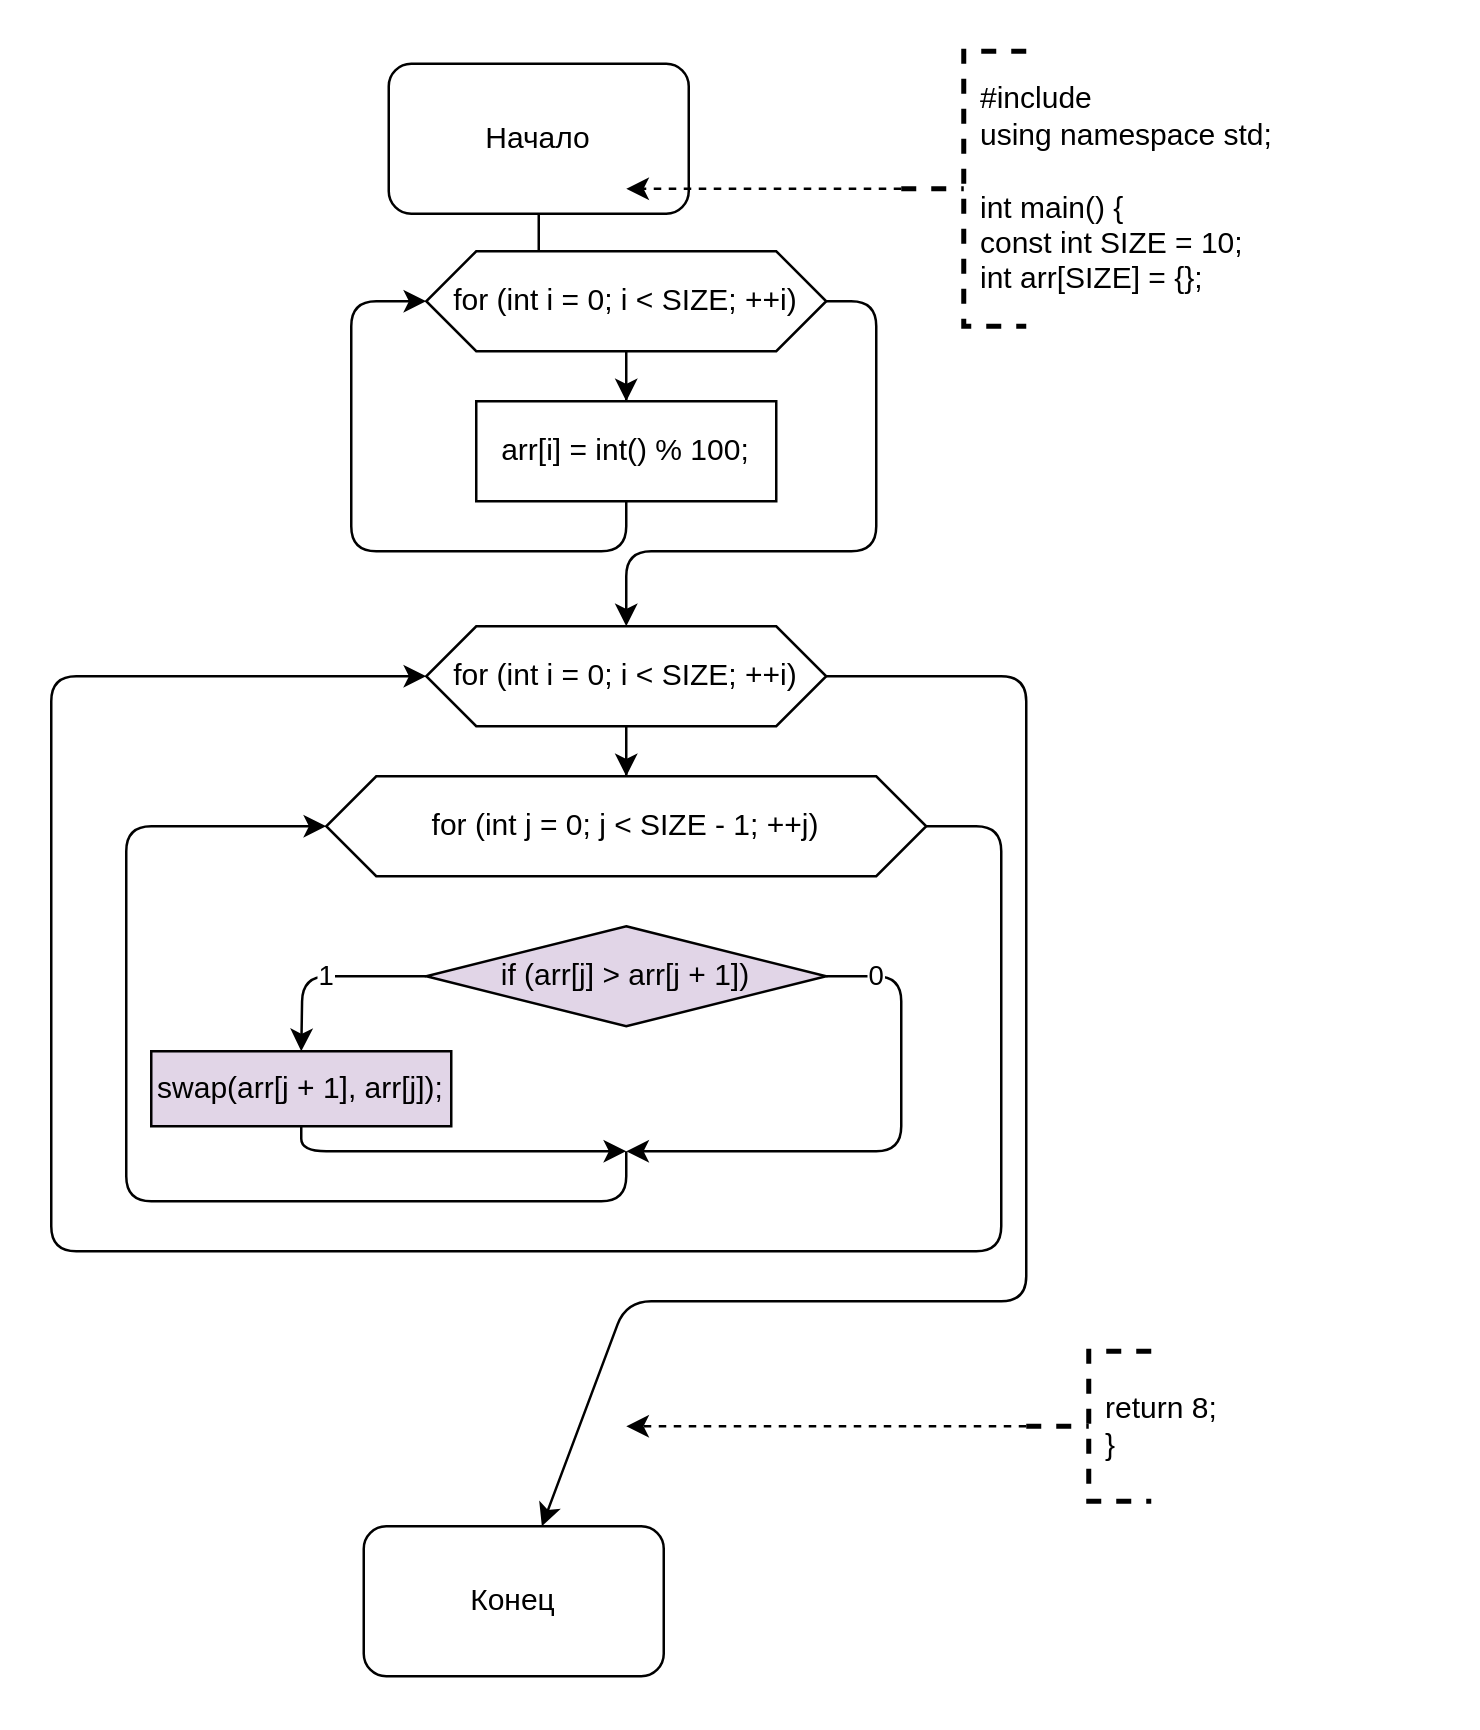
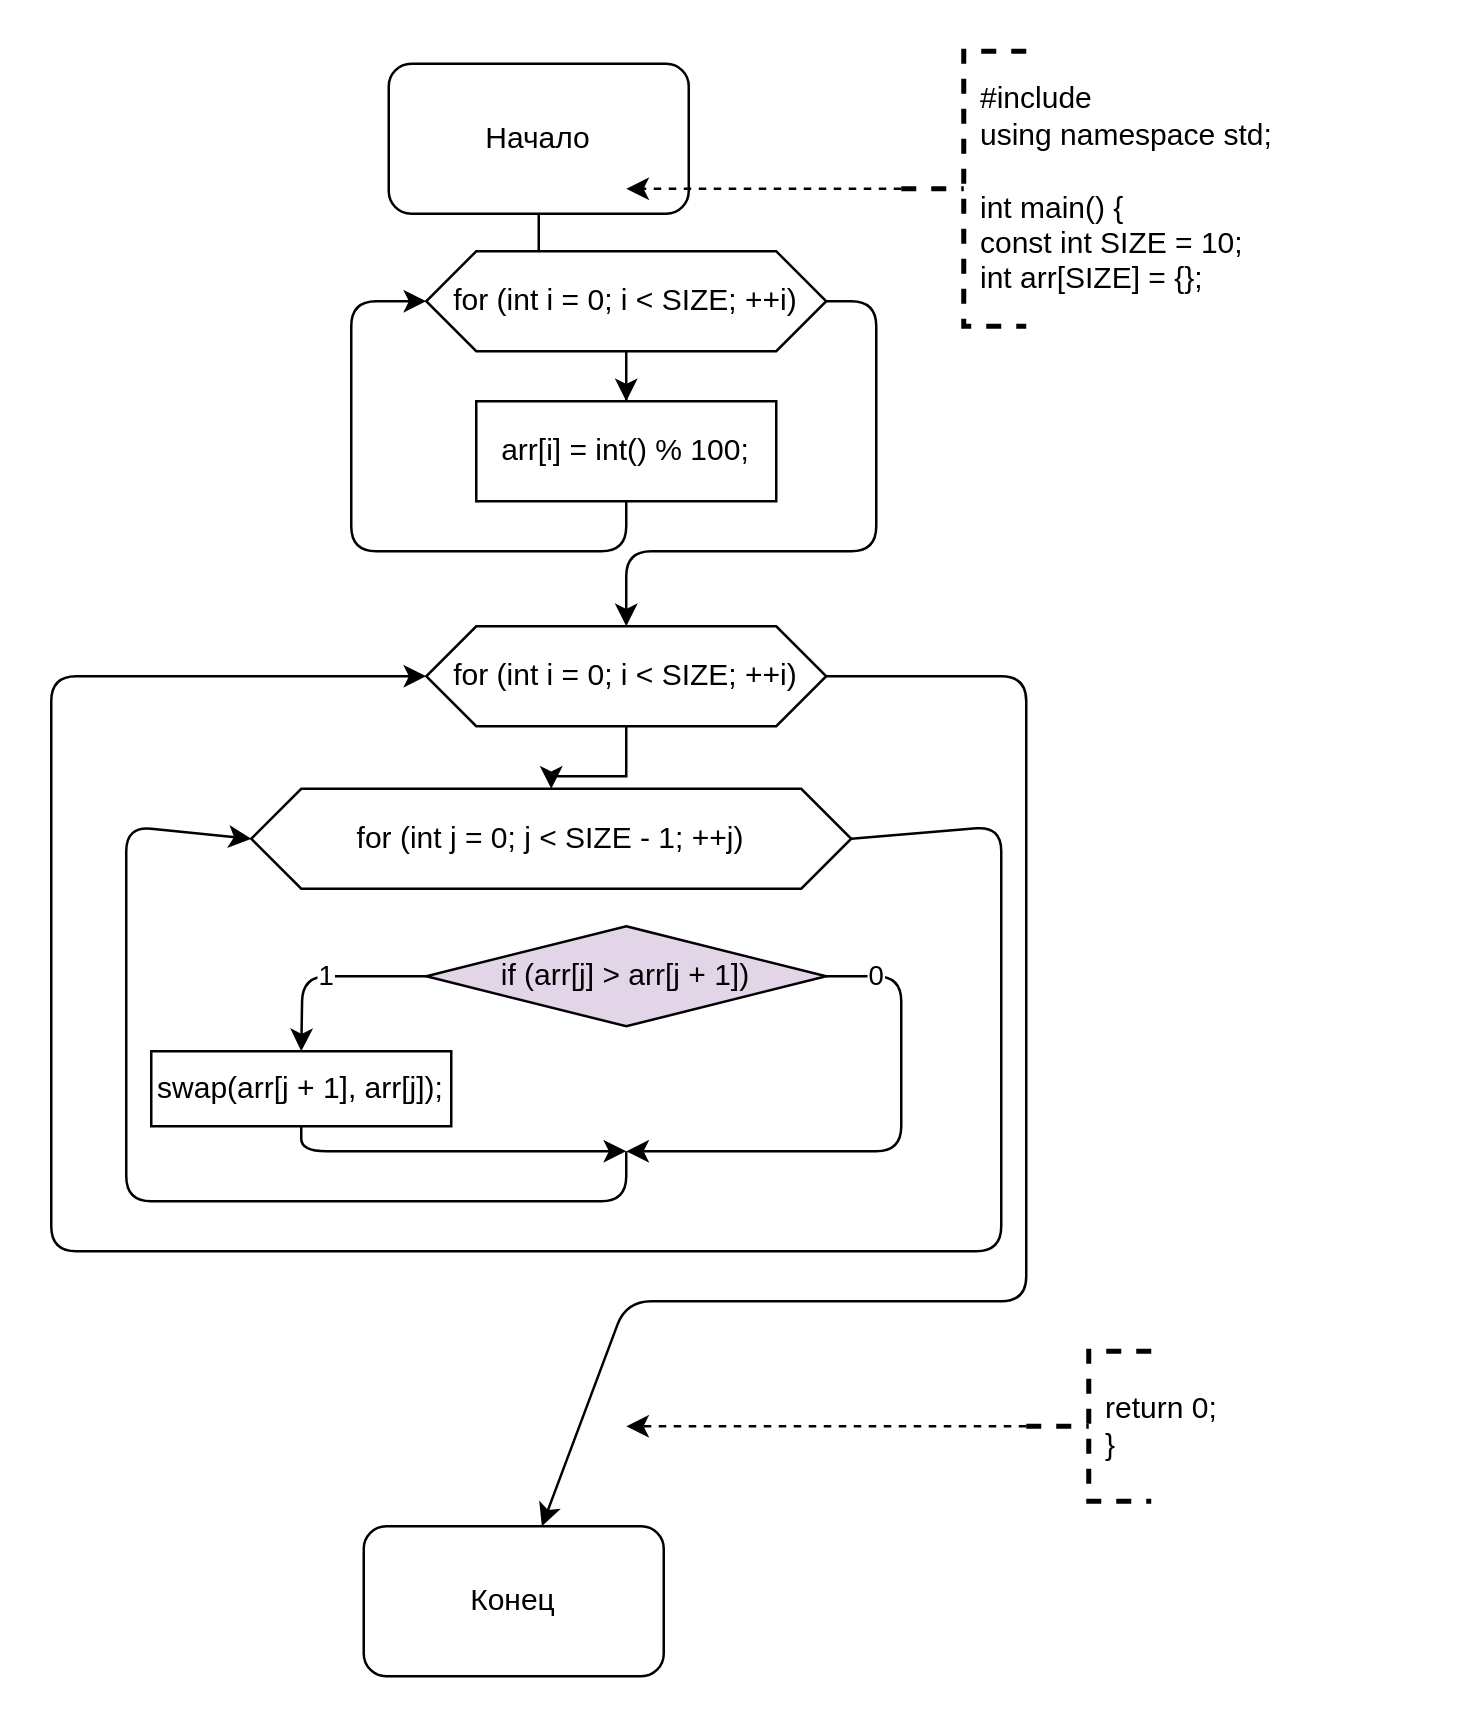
  <mxCell id="0" />
  <mxCell id="1" parent="0" />
  <mxCell id="2" style="edgeStyle=orthogonalEdgeStyle;rounded=0;orthogonalLoop=1;jettySize=auto;html=1;entryX=0.5;entryY=0;entryDx=0;entryDy=0;" edge="1" parent="1" source="3" target="5"><mxGeometry relative="1" as="geometry" /></mxCell>
  <mxCell id="3" value="Начало" style="rounded=1;whiteSpace=wrap;html=1;" vertex="1" parent="1"><mxGeometry x="155" y="25" width="120" height="60" as="geometry" /></mxCell>
  <mxCell id="4" style="edgeStyle=orthogonalEdgeStyle;rounded=0;orthogonalLoop=1;jettySize=auto;html=1;" edge="1" parent="1" source="5" target="6"><mxGeometry relative="1" as="geometry" /></mxCell>
  <mxCell id="5" value="for (int i = 0; i &amp;lt; SIZE; ++i)" style="shape=hexagon;perimeter=hexagonPerimeter2;whiteSpace=wrap;html=1;fixedSize=1;" vertex="1" parent="1"><mxGeometry x="170" y="100" width="160" height="40" as="geometry" /></mxCell>
  <mxCell id="6" value="arr[i] = int() % 100;" style="rounded=0;whiteSpace=wrap;html=1;" vertex="1" parent="1"><mxGeometry x="190" y="160" width="120" height="40" as="geometry" /></mxCell>
  <mxCell id="7" value="" style="endArrow=classic;html=1;exitX=0.5;exitY=1;exitDx=0;exitDy=0;entryX=0;entryY=0.5;entryDx=0;entryDy=0;" edge="1" parent="1" source="6" target="5"><mxGeometry width="50" height="50" relative="1" as="geometry"><mxPoint x="240" y="310" as="sourcePoint" /><mxPoint x="290" y="260" as="targetPoint" /><Array as="points"><mxPoint x="250" y="220" /><mxPoint x="140" y="220" /><mxPoint x="140" y="120" /></Array></mxGeometry></mxCell>
  <mxCell id="8" value="" style="endArrow=classic;html=1;exitX=1;exitY=0.5;exitDx=0;exitDy=0;" edge="1" parent="1" source="5"><mxGeometry width="50" height="50" relative="1" as="geometry"><mxPoint x="240" y="310" as="sourcePoint" /><mxPoint x="250" y="250" as="targetPoint" /><Array as="points"><mxPoint x="350" y="120" /><mxPoint x="350" y="220" /><mxPoint x="250" y="220" /></Array></mxGeometry></mxCell>
  <mxCell id="9" style="edgeStyle=orthogonalEdgeStyle;rounded=0;orthogonalLoop=1;jettySize=auto;html=1;" edge="1" parent="1" source="10" target="11"><mxGeometry relative="1" as="geometry" /></mxCell>
  <mxCell id="10" value="for (int i = 0; i &amp;lt; SIZE; ++i)" style="shape=hexagon;perimeter=hexagonPerimeter2;whiteSpace=wrap;html=1;fixedSize=1;" vertex="1" parent="1"><mxGeometry x="170" y="250" width="160" height="40" as="geometry" /></mxCell>
- <mxCell id="11" value="for (int j = 0; j &amp;lt; SIZE - 1; ++j)" style="shape=hexagon;perimeter=hexagonPerimeter2;whiteSpace=wrap;html=1;fixedSize=1;" vertex="1" parent="1"><mxGeometry x="130" y="310" width="240" height="40" as="geometry" /></mxCell>
- <mxCell id="12" value="swap(arr[j + 1], arr[j]);" style="rounded=0;whiteSpace=wrap;html=1;fillColor=#e1d5e7;" vertex="1" parent="1"><mxGeometry x="60" y="420" width="120" height="30" as="geometry" /></mxCell>
+ <mxCell id="11" value="for (int j = 0; j &amp;lt; SIZE - 1; ++j)" style="shape=hexagon;perimeter=hexagonPerimeter2;whiteSpace=wrap;html=1;fixedSize=1;" vertex="1" parent="1"><mxGeometry x="100" y="315" width="240" height="40" as="geometry" /></mxCell>
+ <mxCell id="12" value="swap(arr[j + 1], arr[j]);" style="rounded=0;whiteSpace=wrap;html=1;" vertex="1" parent="1"><mxGeometry x="60" y="420" width="120" height="30" as="geometry" /></mxCell>
  <mxCell id="13" value="" style="endArrow=classic;html=1;exitX=1;exitY=0.5;exitDx=0;exitDy=0;entryX=0;entryY=0.5;entryDx=0;entryDy=0;" edge="1" parent="1" source="11" target="10"><mxGeometry width="50" height="50" relative="1" as="geometry"><mxPoint x="240" y="500" as="sourcePoint" /><mxPoint x="290" y="450" as="targetPoint" /><Array as="points"><mxPoint x="400" y="330" /><mxPoint x="400" y="450" /><mxPoint x="400" y="500" /><mxPoint x="20" y="500" /><mxPoint x="20" y="270" /></Array></mxGeometry></mxCell>
  <mxCell id="14" value="" style="endArrow=classic;html=1;exitX=1;exitY=0.5;exitDx=0;exitDy=0;" edge="1" parent="1" source="10" target="15"><mxGeometry width="50" height="50" relative="1" as="geometry"><mxPoint x="240" y="500" as="sourcePoint" /><mxPoint x="250" y="510" as="targetPoint" /><Array as="points"><mxPoint x="410" y="270" /><mxPoint x="410" y="460" /><mxPoint x="410" y="520" /><mxPoint x="250" y="520" /></Array></mxGeometry></mxCell>
  <mxCell id="15" value="Конец" style="rounded=1;whiteSpace=wrap;html=1;" vertex="1" parent="1"><mxGeometry x="145" y="610" width="120" height="60" as="geometry" /></mxCell>
  <mxCell id="16" style="edgeStyle=orthogonalEdgeStyle;rounded=0;orthogonalLoop=1;jettySize=auto;html=1;dashed=1;" edge="1" parent="1" source="17"><mxGeometry relative="1" as="geometry"><mxPoint x="250" y="75" as="targetPoint" /></mxGeometry></mxCell>
  <mxCell id="17" value="" style="strokeWidth=2;html=1;shape=mxgraph.flowchart.annotation_2;align=left;labelPosition=right;pointerEvents=1;dashed=1;" vertex="1" parent="1"><mxGeometry x="360" y="20" width="50" height="110" as="geometry" /></mxCell>
  <mxCell id="18" value="#include&amp;nbsp;&lt;br&gt;using namespace std;&lt;br&gt;&lt;br&gt;int main() {&lt;br&gt;const int SIZE = 10;&lt;br&gt;int arr[SIZE] = {};" style="text;html=1;strokeColor=none;fillColor=none;align=left;verticalAlign=middle;whiteSpace=wrap;rounded=0;dashed=1;" vertex="1" parent="1"><mxGeometry x="390" y="20" width="180" height="110" as="geometry" /></mxCell>
  <mxCell id="19" style="edgeStyle=orthogonalEdgeStyle;rounded=0;orthogonalLoop=1;jettySize=auto;html=1;dashed=1;exitX=0;exitY=0.5;exitDx=0;exitDy=0;exitPerimeter=0;" edge="1" parent="1" source="20"><mxGeometry relative="1" as="geometry"><mxPoint x="250" y="570" as="targetPoint" /><Array as="points"><mxPoint x="400" y="570" /></Array></mxGeometry></mxCell>
  <mxCell id="20" value="" style="strokeWidth=2;html=1;shape=mxgraph.flowchart.annotation_2;align=left;labelPosition=right;pointerEvents=1;dashed=1;" vertex="1" parent="1"><mxGeometry x="410" y="540" width="50" height="60" as="geometry" /></mxCell>
- <mxCell id="21" value="return 8;&lt;br&gt;}" style="text;html=1;strokeColor=none;fillColor=none;align=left;verticalAlign=middle;whiteSpace=wrap;rounded=0;dashed=1;" vertex="1" parent="1"><mxGeometry x="440" y="545" width="110" height="50" as="geometry" /></mxCell>
+ <mxCell id="21" value="return 0;&lt;br&gt;}" style="text;html=1;strokeColor=none;fillColor=none;align=left;verticalAlign=middle;whiteSpace=wrap;rounded=0;dashed=1;" vertex="1" parent="1"><mxGeometry x="440" y="545" width="110" height="50" as="geometry" /></mxCell>
  <mxCell id="22" value="1" style="edgeStyle=orthogonalEdgeStyle;rounded=1;orthogonalLoop=1;jettySize=auto;html=1;" edge="1" parent="1" source="23"><mxGeometry relative="1" as="geometry"><mxPoint x="120" y="420" as="targetPoint" /></mxGeometry></mxCell>
  <mxCell id="23" value="if (arr[j] &amp;gt; arr[j + 1])" style="rhombus;whiteSpace=wrap;html=1;fillColor=#e1d5e7;" vertex="1" parent="1"><mxGeometry x="170" y="370" width="160" height="40" as="geometry" /></mxCell>
  <mxCell id="24" value="0" style="endArrow=classic;html=1;exitX=1;exitY=0.5;exitDx=0;exitDy=0;" edge="1" parent="1" source="23"><mxGeometry x="-0.809" width="50" height="50" relative="1" as="geometry"><mxPoint x="240" y="510" as="sourcePoint" /><mxPoint x="250" y="460" as="targetPoint" /><Array as="points"><mxPoint x="360" y="390" /><mxPoint x="360" y="460" /><mxPoint x="250" y="460" /></Array><mxPoint as="offset" /></mxGeometry></mxCell>
  <mxCell id="25" value="" style="endArrow=classic;html=1;exitX=0.5;exitY=1;exitDx=0;exitDy=0;" edge="1" parent="1" source="12"><mxGeometry width="50" height="50" relative="1" as="geometry"><mxPoint x="240" y="510" as="sourcePoint" /><mxPoint x="250" y="460" as="targetPoint" /><Array as="points"><mxPoint x="120" y="460" /></Array></mxGeometry></mxCell>
  <mxCell id="26" value="" style="endArrow=classic;html=1;entryX=0;entryY=0.5;entryDx=0;entryDy=0;" edge="1" parent="1" target="11"><mxGeometry width="50" height="50" relative="1" as="geometry"><mxPoint x="250" y="460" as="sourcePoint" /><mxPoint x="290" y="460" as="targetPoint" /><Array as="points"><mxPoint x="250" y="480" /><mxPoint x="50" y="480" /><mxPoint x="50" y="330" /></Array></mxGeometry></mxCell>
